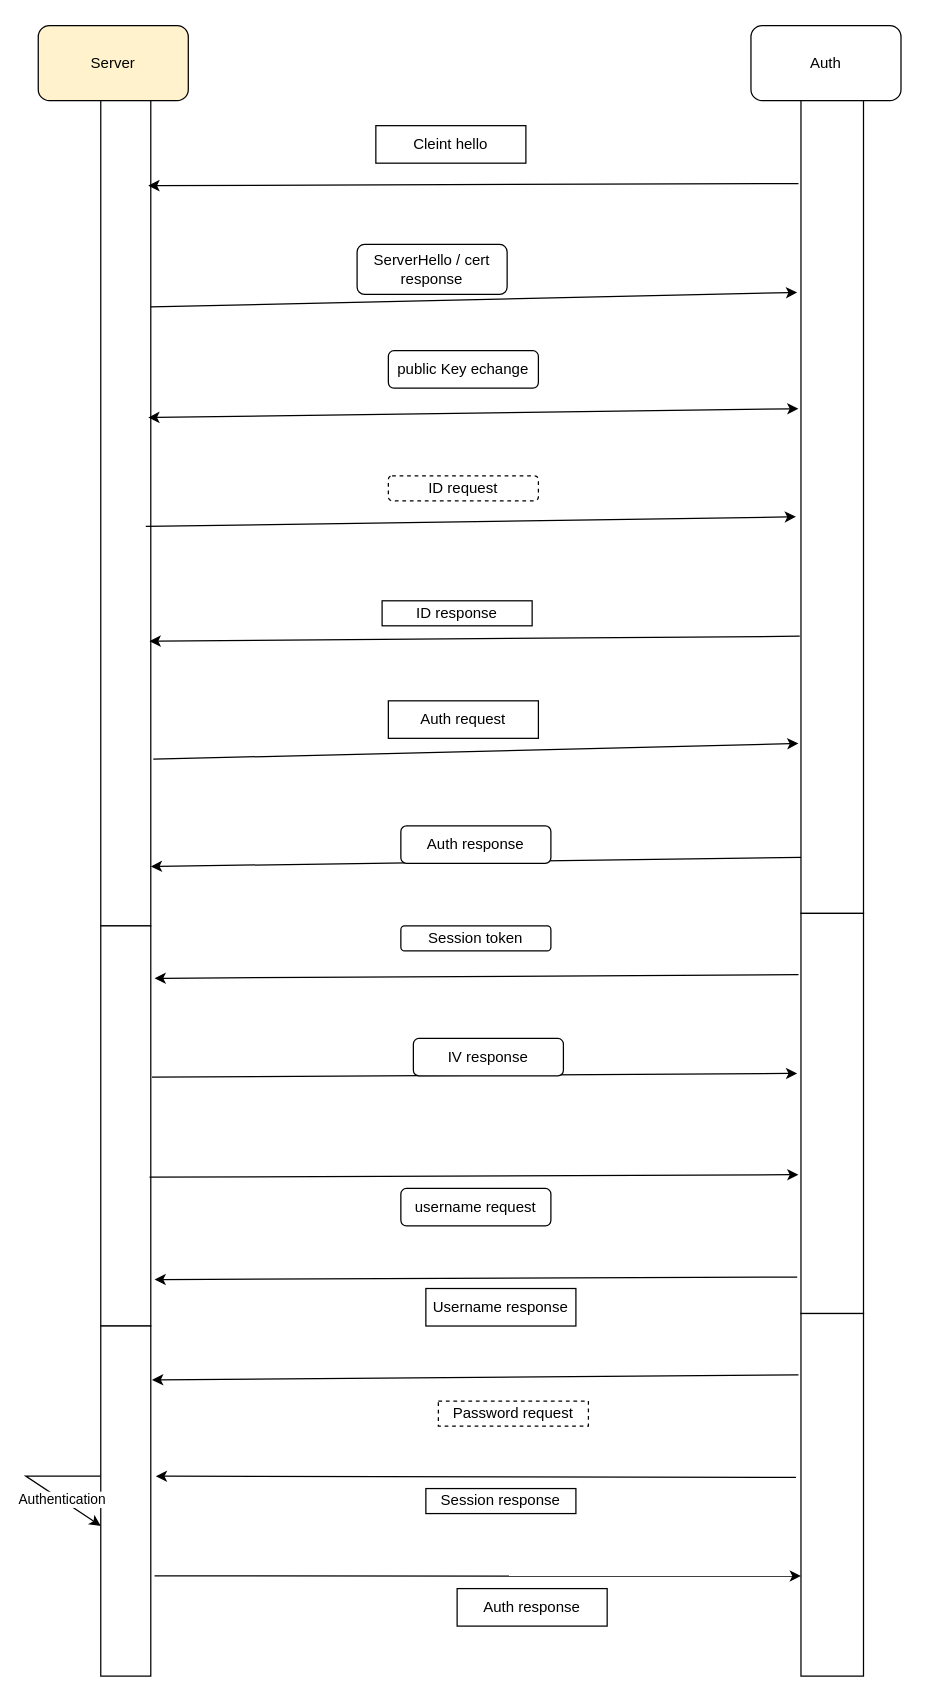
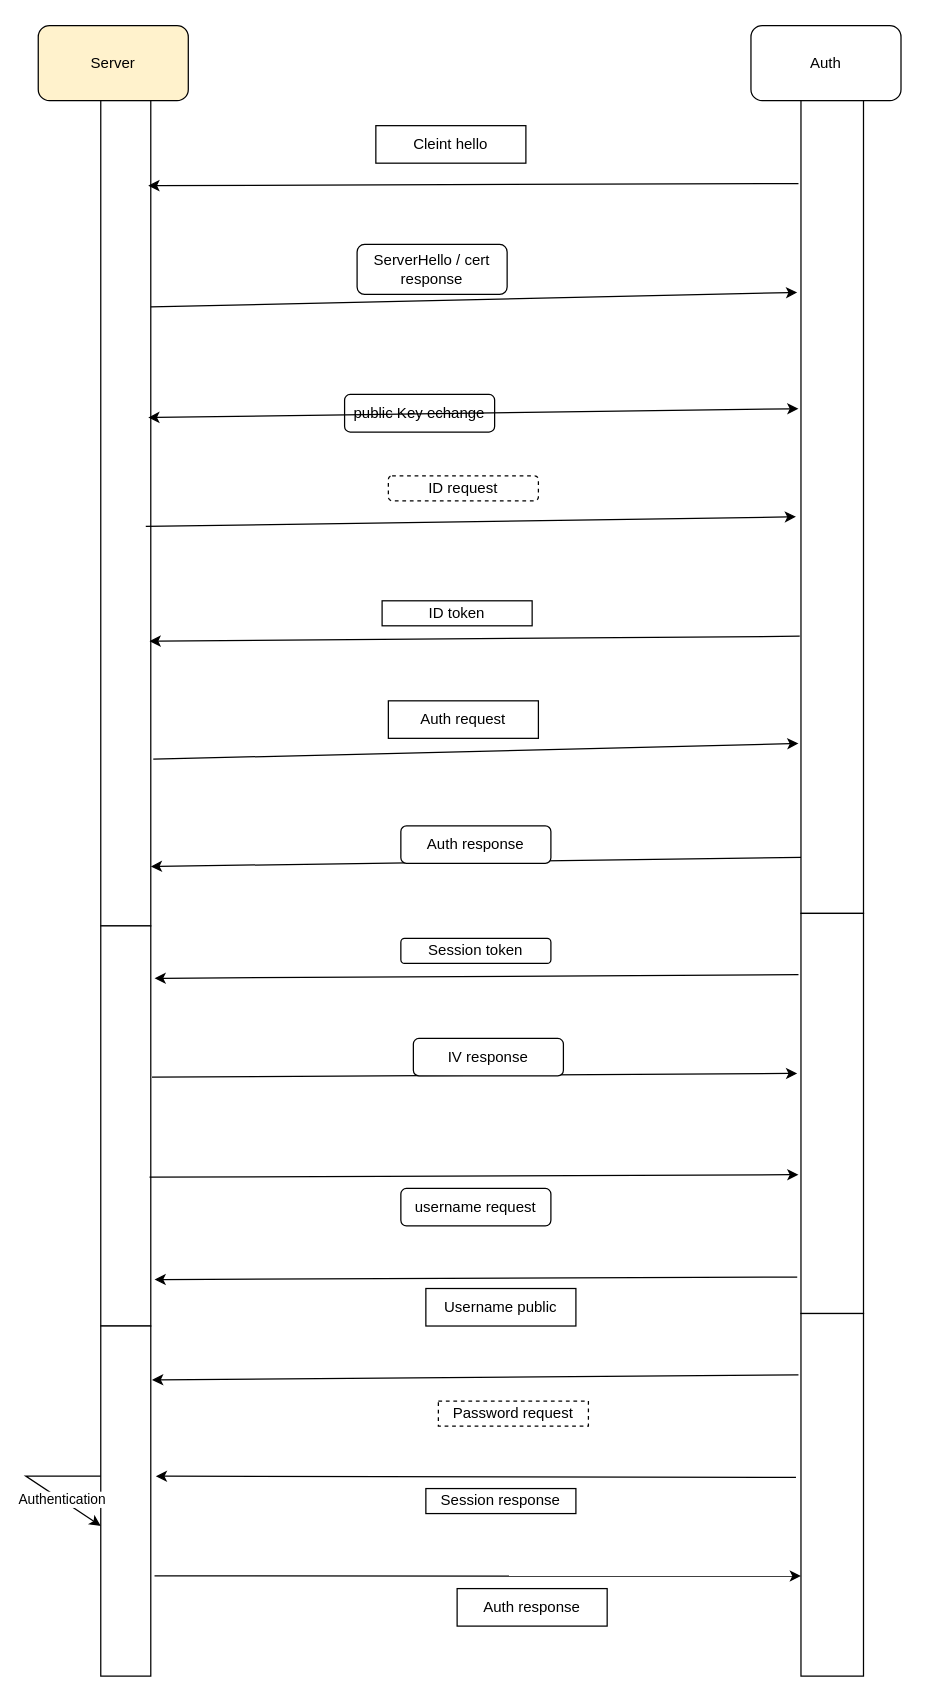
  <mxCell id="0" />
  <mxCell id="1" parent="0" />
  <mxCell id="2" value="&lt;div&gt;Server&lt;/div&gt;" style="rounded=1;whiteSpace=wrap;html=1;fillColor=#fff2cc;" vertex="1" parent="1"><mxGeometry x="30" y="20" width="120" height="60" as="geometry" /></mxCell>
  <mxCell id="3" value="Auth" style="rounded=1;whiteSpace=wrap;html=1;" vertex="1" parent="1"><mxGeometry x="600" y="20" width="120" height="60" as="geometry" /></mxCell>
  <mxCell id="4" value="" style="rounded=0;whiteSpace=wrap;html=1;" vertex="1" parent="1"><mxGeometry x="80" y="80" width="40" height="660" as="geometry" /></mxCell>
  <mxCell id="5" value="" style="rounded=0;whiteSpace=wrap;html=1;" vertex="1" parent="1"><mxGeometry x="640" y="80" width="50" height="650" as="geometry" /></mxCell>
  <mxCell id="6" value="" style="endArrow=classic;html=1;rounded=0;exitX=-0.04;exitY=0.102;exitDx=0;exitDy=0;exitPerimeter=0;entryX=0.95;entryY=0.103;entryDx=0;entryDy=0;entryPerimeter=0;" edge="1" parent="1" source="5" target="4"><mxGeometry width="50" height="50" relative="1" as="geometry"><mxPoint x="240" y="140" as="sourcePoint" /><mxPoint x="290" y="90" as="targetPoint" /></mxGeometry></mxCell>
  <mxCell id="7" value="Cleint hello " style="rounded=0;whiteSpace=wrap;html=1;" vertex="1" parent="1"><mxGeometry x="300" y="100" width="120" height="30" as="geometry" /></mxCell>
  <mxCell id="8" value="" style="endArrow=classic;html=1;rounded=0;exitX=1;exitY=0.25;exitDx=0;exitDy=0;entryX=-0.06;entryY=0.236;entryDx=0;entryDy=0;entryPerimeter=0;" edge="1" parent="1" source="4" target="5"><mxGeometry width="50" height="50" relative="1" as="geometry"><mxPoint x="730" y="340" as="sourcePoint" /><mxPoint x="210" y="341" as="targetPoint" /></mxGeometry></mxCell>
  <mxCell id="9" value="&lt;div&gt;ServerHello / cert response&lt;/div&gt;" style="rounded=1;whiteSpace=wrap;html=1;" vertex="1" parent="1"><mxGeometry x="285" y="195" width="120" height="40" as="geometry" /></mxCell>
- <mxCell id="10" value="public Key echange" style="rounded=1;whiteSpace=wrap;html=1;" vertex="1" parent="1"><mxGeometry x="310" y="280" width="120" height="30" as="geometry" /></mxCell>
+ <mxCell id="10" value="public Key echange" style="rounded=1;whiteSpace=wrap;html=1;" vertex="1" parent="1"><mxGeometry x="275" y="315" width="120" height="30" as="geometry" /></mxCell>
  <mxCell id="11" value="" style="endArrow=classic;startArrow=classic;html=1;rounded=0;exitX=0.95;exitY=0.384;exitDx=0;exitDy=0;exitPerimeter=0;entryX=-0.04;entryY=0.379;entryDx=0;entryDy=0;entryPerimeter=0;" edge="1" parent="1" source="4" target="5"><mxGeometry width="50" height="50" relative="1" as="geometry"><mxPoint x="340" y="360" as="sourcePoint" /><mxPoint x="390" y="310" as="targetPoint" /></mxGeometry></mxCell>
  <mxCell id="12" value="" style="endArrow=classic;html=1;rounded=0;exitX=0.9;exitY=0.516;exitDx=0;exitDy=0;exitPerimeter=0;entryX=-0.08;entryY=0.512;entryDx=0;entryDy=0;entryPerimeter=0;" edge="1" parent="1" source="4" target="5"><mxGeometry width="50" height="50" relative="1" as="geometry"><mxPoint x="340" y="360" as="sourcePoint" /><mxPoint x="390" y="310" as="targetPoint" /></mxGeometry></mxCell>
  <mxCell id="13" value="ID request" style="rounded=1;whiteSpace=wrap;html=1;dashed=1;" vertex="1" parent="1"><mxGeometry x="310" y="380" width="120" height="20" as="geometry" /></mxCell>
  <mxCell id="14" value="" style="endArrow=classic;html=1;rounded=0;entryX=0.975;entryY=0.655;entryDx=0;entryDy=0;entryPerimeter=0;exitX=-0.02;exitY=0.659;exitDx=0;exitDy=0;exitPerimeter=0;" edge="1" parent="1" source="5" target="4"><mxGeometry width="50" height="50" relative="1" as="geometry"><mxPoint x="490" y="510" as="sourcePoint" /><mxPoint x="540" y="460" as="targetPoint" /></mxGeometry></mxCell>
- <mxCell id="15" value="ID response" style="rounded=0;whiteSpace=wrap;html=1;" vertex="1" parent="1"><mxGeometry x="305" y="480" width="120" height="20" as="geometry" /></mxCell>
+ <mxCell id="15" value="ID token" style="rounded=0;whiteSpace=wrap;html=1;" vertex="1" parent="1"><mxGeometry x="305" y="480" width="120" height="20" as="geometry" /></mxCell>
  <mxCell id="16" value="" style="endArrow=classic;html=1;rounded=0;exitX=1.05;exitY=0.798;exitDx=0;exitDy=0;exitPerimeter=0;entryX=-0.04;entryY=0.791;entryDx=0;entryDy=0;entryPerimeter=0;" edge="1" parent="1" source="4" target="5"><mxGeometry width="50" height="50" relative="1" as="geometry"><mxPoint x="150" y="550" as="sourcePoint" /><mxPoint x="200" y="500" as="targetPoint" /></mxGeometry></mxCell>
  <mxCell id="17" value="Auth request" style="rounded=0;whiteSpace=wrap;html=1;" vertex="1" parent="1"><mxGeometry x="310" y="560" width="120" height="30" as="geometry" /></mxCell>
  <mxCell id="18" value="" style="endArrow=classic;html=1;rounded=0;exitX=0;exitY=0.931;exitDx=0;exitDy=0;exitPerimeter=0;entryX=1;entryY=0.928;entryDx=0;entryDy=0;entryPerimeter=0;" edge="1" parent="1" source="5" target="4"><mxGeometry width="50" height="50" relative="1" as="geometry"><mxPoint x="470" y="640" as="sourcePoint" /><mxPoint x="520" y="590" as="targetPoint" /></mxGeometry></mxCell>
  <mxCell id="19" value="&lt;div&gt;Auth response&lt;/div&gt;" style="rounded=1;whiteSpace=wrap;html=1;" vertex="1" parent="1"><mxGeometry x="320" y="660" width="120" height="30" as="geometry" /></mxCell>
  <mxCell id="20" value="" style="rounded=0;whiteSpace=wrap;html=1;" vertex="1" parent="1"><mxGeometry x="80" y="740" width="40" height="320" as="geometry" /></mxCell>
  <mxCell id="21" value="" style="rounded=0;whiteSpace=wrap;html=1;" vertex="1" parent="1"><mxGeometry x="640" y="730" width="50" height="320" as="geometry" /></mxCell>
  <mxCell id="22" value="" style="endArrow=classic;html=1;rounded=0;exitX=-0.04;exitY=0.153;exitDx=0;exitDy=0;exitPerimeter=0;entryX=1.075;entryY=0.131;entryDx=0;entryDy=0;entryPerimeter=0;" edge="1" parent="1" source="21" target="20"><mxGeometry width="50" height="50" relative="1" as="geometry"><mxPoint x="250" y="800" as="sourcePoint" /><mxPoint x="300" y="750" as="targetPoint" /></mxGeometry></mxCell>
- <mxCell id="23" value="&lt;div&gt;Session token&lt;/div&gt;" style="rounded=1;whiteSpace=wrap;html=1;" vertex="1" parent="1"><mxGeometry x="320" y="740" width="120" height="20" as="geometry" /></mxCell>
+ <mxCell id="23" value="&lt;div&gt;Session token&lt;/div&gt;" style="rounded=1;whiteSpace=wrap;html=1;" vertex="1" parent="1"><mxGeometry x="320" y="750" width="120" height="20" as="geometry" /></mxCell>
  <mxCell id="24" value="" style="endArrow=classic;html=1;rounded=0;exitX=1.025;exitY=0.378;exitDx=0;exitDy=0;exitPerimeter=0;entryX=-0.06;entryY=0.4;entryDx=0;entryDy=0;entryPerimeter=0;" edge="1" parent="1" source="20" target="21"><mxGeometry width="50" height="50" relative="1" as="geometry"><mxPoint x="410" y="925" as="sourcePoint" /><mxPoint x="460" y="875" as="targetPoint" /></mxGeometry></mxCell>
  <mxCell id="25" value="IV response" style="rounded=1;whiteSpace=wrap;html=1;" vertex="1" parent="1"><mxGeometry x="330" y="830" width="120" height="30" as="geometry" /></mxCell>
  <mxCell id="26" value="" style="endArrow=classic;html=1;rounded=0;exitX=0.975;exitY=0.628;exitDx=0;exitDy=0;exitPerimeter=0;entryX=-0.04;entryY=0.653;entryDx=0;entryDy=0;entryPerimeter=0;" edge="1" parent="1" source="20" target="21"><mxGeometry width="50" height="50" relative="1" as="geometry"><mxPoint x="250" y="960" as="sourcePoint" /><mxPoint x="300" y="910" as="targetPoint" /></mxGeometry></mxCell>
  <mxCell id="27" value="" style="rounded=0;whiteSpace=wrap;html=1;" vertex="1" parent="1"><mxGeometry x="640" y="1050" width="50" height="290" as="geometry" /></mxCell>
  <mxCell id="28" value="" style="rounded=0;whiteSpace=wrap;html=1;" vertex="1" parent="1"><mxGeometry x="80" y="1060" width="40" height="280" as="geometry" /></mxCell>
  <mxCell id="29" value="&lt;div&gt;username request&lt;/div&gt;" style="whiteSpace=wrap;html=1;rounded=1;" vertex="1" parent="1"><mxGeometry x="320" y="950" width="120" height="30" as="geometry" /></mxCell>
  <mxCell id="30" value="" style="endArrow=classic;html=1;rounded=0;exitX=-0.06;exitY=0.909;exitDx=0;exitDy=0;exitPerimeter=0;entryX=1.075;entryY=0.884;entryDx=0;entryDy=0;entryPerimeter=0;" edge="1" parent="1" source="21" target="20"><mxGeometry width="50" height="50" relative="1" as="geometry"><mxPoint x="340" y="1220" as="sourcePoint" /><mxPoint x="390" y="1170" as="targetPoint" /></mxGeometry></mxCell>
- <mxCell id="31" value="&lt;div&gt;Username response&lt;/div&gt;" style="rounded=0;whiteSpace=wrap;html=1;" vertex="1" parent="1"><mxGeometry x="340" y="1030" width="120" height="30" as="geometry" /></mxCell>
+ <mxCell id="31" value="&lt;div&gt;Username public&lt;/div&gt;" style="rounded=0;whiteSpace=wrap;html=1;" vertex="1" parent="1"><mxGeometry x="340" y="1030" width="120" height="30" as="geometry" /></mxCell>
  <mxCell id="32" value="" style="endArrow=classic;html=1;rounded=0;entryX=1.025;entryY=0.154;entryDx=0;entryDy=0;entryPerimeter=0;exitX=-0.04;exitY=0.169;exitDx=0;exitDy=0;exitPerimeter=0;" edge="1" parent="1" source="27" target="28"><mxGeometry width="50" height="50" relative="1" as="geometry"><mxPoint x="340" y="1220" as="sourcePoint" /><mxPoint x="390" y="1170" as="targetPoint" /></mxGeometry></mxCell>
  <mxCell id="33" value="&lt;div&gt;Password request&lt;/div&gt;" style="rounded=0;whiteSpace=wrap;html=1;dashed=1;" vertex="1" parent="1"><mxGeometry x="350" y="1120" width="120" height="20" as="geometry" /></mxCell>
  <mxCell id="34" value="" style="endArrow=classic;html=1;rounded=0;exitX=-0.08;exitY=0.452;exitDx=0;exitDy=0;exitPerimeter=0;entryX=1.1;entryY=0.429;entryDx=0;entryDy=0;entryPerimeter=0;" edge="1" parent="1" source="27" target="28"><mxGeometry width="50" height="50" relative="1" as="geometry"><mxPoint x="340" y="1220" as="sourcePoint" /><mxPoint x="390" y="1170" as="targetPoint" /></mxGeometry></mxCell>
  <mxCell id="35" value="&lt;div&gt;Session response&lt;/div&gt;" style="rounded=0;whiteSpace=wrap;html=1;" vertex="1" parent="1"><mxGeometry x="340" y="1190" width="120" height="20" as="geometry" /></mxCell>
  <mxCell id="36" value="" style="endArrow=classic;html=1;rounded=0;exitX=1.075;exitY=0.714;exitDx=0;exitDy=0;exitPerimeter=0;entryX=0;entryY=0.724;entryDx=0;entryDy=0;entryPerimeter=0;" edge="1" parent="1" source="28" target="27"><mxGeometry width="50" height="50" relative="1" as="geometry"><mxPoint x="340" y="1220" as="sourcePoint" /><mxPoint x="390" y="1170" as="targetPoint" /></mxGeometry></mxCell>
  <mxCell id="37" value="Auth response" style="rounded=0;whiteSpace=wrap;html=1;" vertex="1" parent="1"><mxGeometry x="365" y="1270" width="120" height="30" as="geometry" /></mxCell>
  <mxCell id="38" value="" style="endArrow=classic;html=1;rounded=0;exitX=0;exitY=0.429;exitDx=0;exitDy=0;exitPerimeter=0;entryX=0;entryY=0.571;entryDx=0;entryDy=0;entryPerimeter=0;" edge="1" parent="1" source="28" target="28"><mxGeometry width="50" height="50" relative="1" as="geometry"><mxPoint x="10" y="1210" as="sourcePoint" /><mxPoint x="20" y="1220" as="targetPoint" /><Array as="points"><mxPoint x="20" y="1180" /></Array></mxGeometry></mxCell>
  <mxCell id="39" value="Authentication" style="edgeLabel;html=1;align=center;verticalAlign=middle;resizable=0;points=[];" vertex="1" connectable="0" parent="38"><mxGeometry x="0.413" y="1" relative="1" as="geometry"><mxPoint y="1" as="offset" /></mxGeometry></mxCell>
